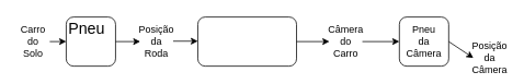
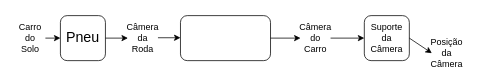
  <mxCell id="0" />
  <mxCell id="1" parent="0" />
  <mxCell id="2" value="" style="rounded=1;whiteSpace=wrap;html=1;" vertex="1" parent="1"><mxGeometry x="80" y="20" width="60" height="60" as="geometry" /></mxCell>
- <mxCell id="3" value="&lt;font style=&quot;font-size: 19px&quot;&gt;Pneu&lt;/font&gt;" style="text;html=1;strokeColor=none;fillColor=none;align=center;verticalAlign=middle;whiteSpace=wrap;rounded=0;" vertex="1" parent="1"><mxGeometry x="85" y="25" width="40" height="20" as="geometry" /></mxCell>
+ <mxCell id="3" value="&lt;font style=&quot;font-size: 19px&quot;&gt;Pneu&lt;/font&gt;" style="text;html=1;strokeColor=none;fillColor=none;align=center;verticalAlign=middle;whiteSpace=wrap;rounded=0;" vertex="1" parent="1"><mxGeometry x="90" y="40" width="40" height="20" as="geometry" /></mxCell>
  <mxCell id="4" value="" style="rounded=1;whiteSpace=wrap;html=1;" vertex="1" parent="1"><mxGeometry x="240" y="20" width="120" height="60" as="geometry" /></mxCell>
  <mxCell id="5" value="" style="rounded=1;whiteSpace=wrap;html=1;" vertex="1" parent="1"><mxGeometry x="485" y="20" width="60" height="60" as="geometry" /></mxCell>
- <mxCell id="6" value="Pneu da Câmera" style="text;html=1;strokeColor=none;fillColor=none;align=center;verticalAlign=middle;whiteSpace=wrap;rounded=0;" vertex="1" parent="1"><mxGeometry x="495" y="40" width="40" height="20" as="geometry" /></mxCell>
+ <mxCell id="6" value="Suporte da Câmera" style="text;html=1;strokeColor=none;fillColor=none;align=center;verticalAlign=middle;whiteSpace=wrap;rounded=0;" vertex="1" parent="1"><mxGeometry x="495" y="40" width="40" height="20" as="geometry" /></mxCell>
  <mxCell id="7" value="&lt;div&gt;Carro&lt;/div&gt;&lt;div&gt;do&lt;/div&gt;&lt;div&gt;Solo&lt;br&gt;&lt;/div&gt;" style="text;html=1;strokeColor=none;fillColor=none;align=center;verticalAlign=middle;whiteSpace=wrap;rounded=0;" vertex="1" parent="1"><mxGeometry x="20" y="40" width="40" height="20" as="geometry" /></mxCell>
  <mxCell id="8" value="" style="endArrow=classic;html=1;entryX=0;entryY=0.5;entryDx=0;entryDy=0;" edge="1" parent="1" target="2"><mxGeometry width="50" height="50" relative="1" as="geometry"><mxPoint x="60" y="50" as="sourcePoint" /><mxPoint x="40" y="100" as="targetPoint" /></mxGeometry></mxCell>
  <mxCell id="9" value="&lt;div&gt;Posição&lt;/div&gt;&lt;div&gt;da&lt;/div&gt;&lt;div&gt;Câmera&lt;br&gt;&lt;/div&gt;" style="text;html=1;strokeColor=none;fillColor=none;align=center;verticalAlign=middle;whiteSpace=wrap;rounded=0;" vertex="1" parent="1"><mxGeometry x="575" y="60" width="40" height="20" as="geometry" /></mxCell>
  <mxCell id="10" value="" style="endArrow=classic;html=1;entryX=0;entryY=0.5;entryDx=0;entryDy=0;exitX=1;exitY=0.5;exitDx=0;exitDy=0;" edge="1" parent="1" source="2" target="11"><mxGeometry width="50" height="50" relative="1" as="geometry"><mxPoint x="-10" y="150" as="sourcePoint" /><mxPoint x="40" y="100" as="targetPoint" /></mxGeometry></mxCell>
- <mxCell id="11" value="&lt;div&gt;Posição da &lt;br&gt;&lt;/div&gt;&lt;div&gt;Roda&lt;br&gt;&lt;/div&gt;" style="text;html=1;strokeColor=none;fillColor=none;align=center;verticalAlign=middle;whiteSpace=wrap;rounded=0;" vertex="1" parent="1"><mxGeometry x="170" y="40" width="40" height="20" as="geometry" /></mxCell>
+ <mxCell id="11" value="&lt;div&gt;Câmera da &lt;br&gt;&lt;/div&gt;&lt;div&gt;Roda&lt;br&gt;&lt;/div&gt;" style="text;html=1;strokeColor=none;fillColor=none;align=center;verticalAlign=middle;whiteSpace=wrap;rounded=0;" vertex="1" parent="1"><mxGeometry x="170" y="40" width="40" height="20" as="geometry" /></mxCell>
  <mxCell id="12" value="" style="endArrow=classic;html=1;entryX=0;entryY=0.5;entryDx=0;entryDy=0;exitX=1;exitY=0.5;exitDx=0;exitDy=0;" edge="1" parent="1"><mxGeometry width="50" height="50" relative="1" as="geometry"><mxPoint x="210" y="49.5" as="sourcePoint" /><mxPoint x="240" y="49.5" as="targetPoint" /></mxGeometry></mxCell>
  <mxCell id="13" value="Câmera do Carro" style="text;html=1;strokeColor=none;fillColor=none;align=center;verticalAlign=middle;whiteSpace=wrap;rounded=0;" vertex="1" parent="1"><mxGeometry x="400" y="40" width="40" height="20" as="geometry" /></mxCell>
  <mxCell id="14" value="" style="endArrow=classic;html=1;entryX=0;entryY=0.5;entryDx=0;entryDy=0;exitX=1;exitY=0.5;exitDx=0;exitDy=0;" edge="1" parent="1" source="4" target="13"><mxGeometry width="50" height="50" relative="1" as="geometry"><mxPoint x="-10" y="190" as="sourcePoint" /><mxPoint x="40" y="140" as="targetPoint" /></mxGeometry></mxCell>
  <mxCell id="15" value="" style="endArrow=classic;html=1;entryX=0;entryY=0.5;entryDx=0;entryDy=0;exitX=1;exitY=0.5;exitDx=0;exitDy=0;" edge="1" parent="1" source="13" target="5"><mxGeometry width="50" height="50" relative="1" as="geometry"><mxPoint x="-10" y="190" as="sourcePoint" /><mxPoint x="40" y="140" as="targetPoint" /></mxGeometry></mxCell>
  <mxCell id="16" value="" style="endArrow=classic;html=1;entryX=0;entryY=0.5;entryDx=0;entryDy=0;exitX=1;exitY=0.5;exitDx=0;exitDy=0;" edge="1" parent="1" source="5" target="9"><mxGeometry width="50" height="50" relative="1" as="geometry"><mxPoint x="-10" y="190" as="sourcePoint" /><mxPoint x="40" y="140" as="targetPoint" /></mxGeometry></mxCell>
